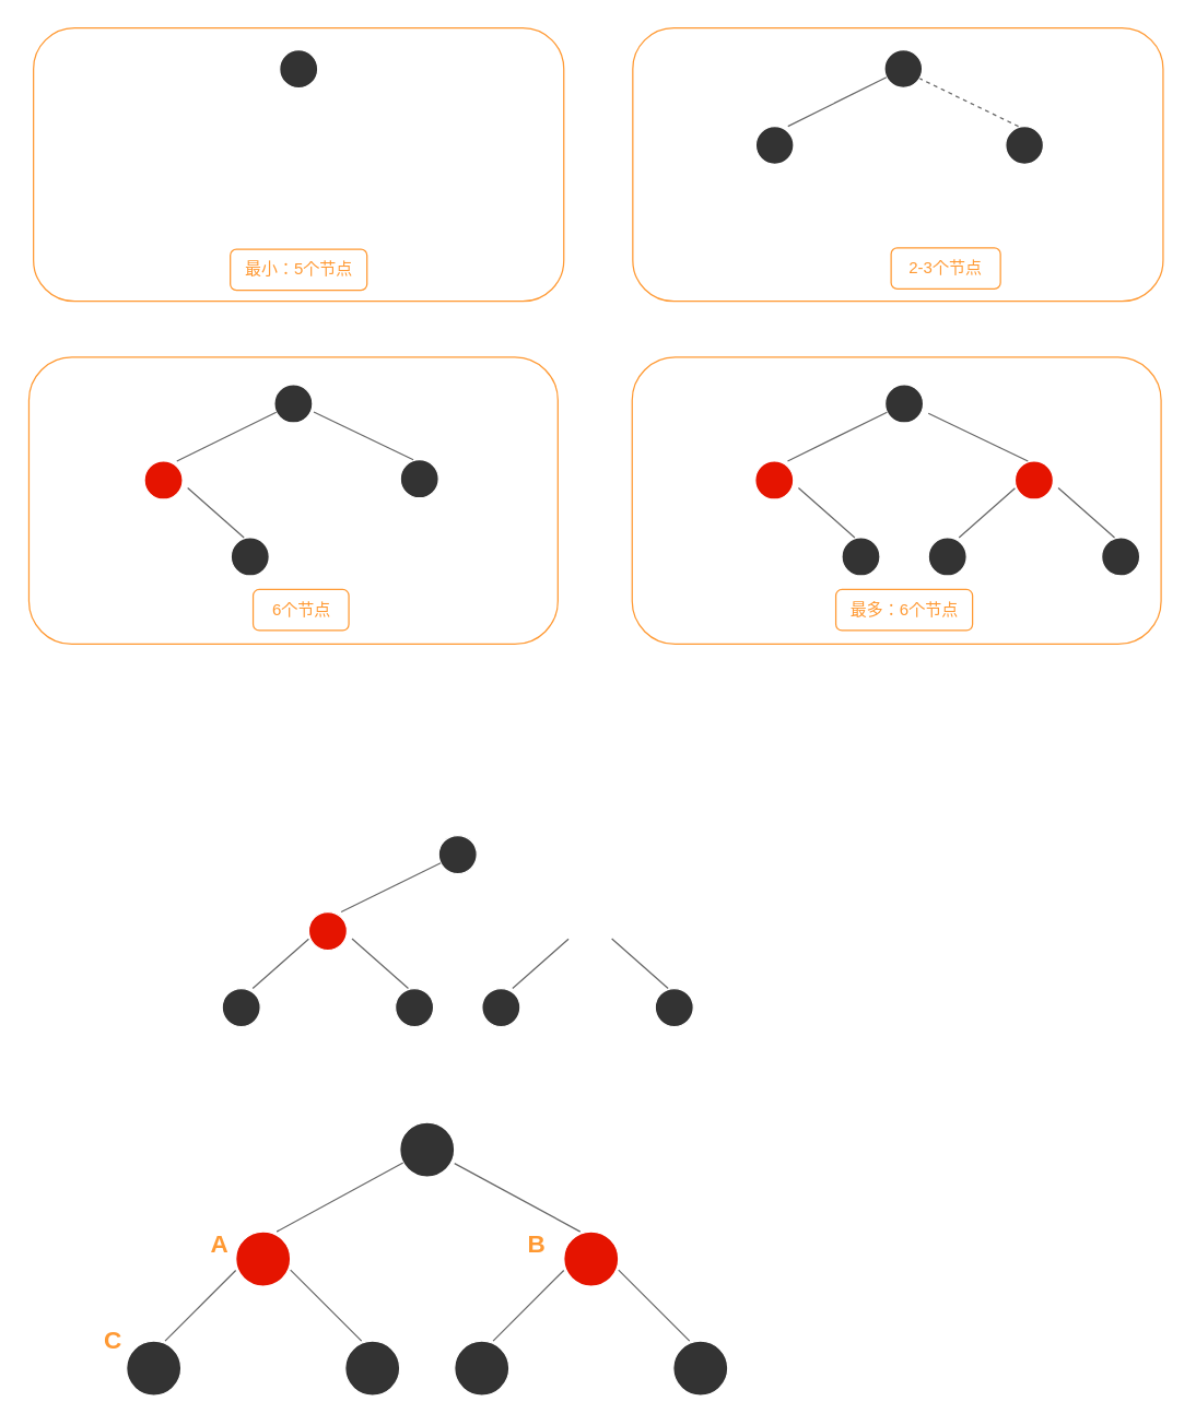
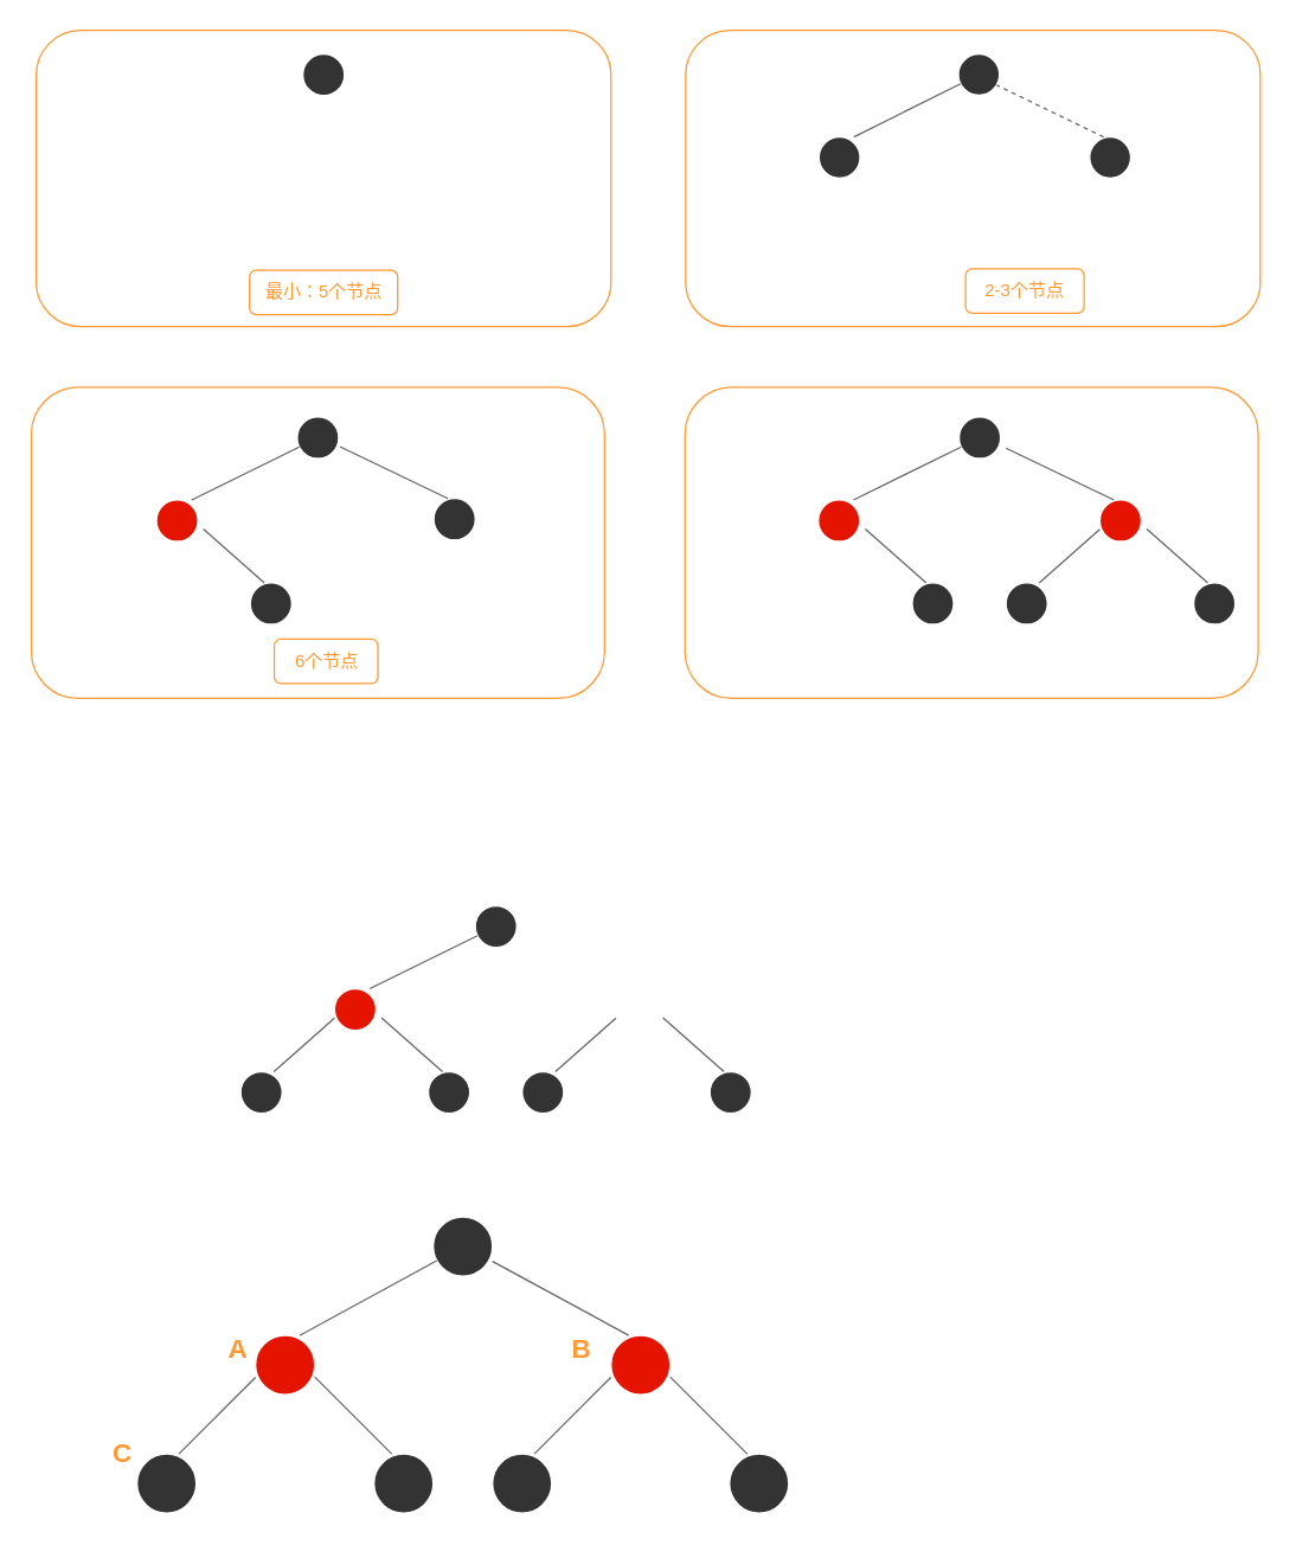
  <mxCell id="0" />
  <mxCell id="1" parent="0" />
  <mxCell id="2" value="" style="rounded=1;whiteSpace=wrap;html=1;fillColor=none;strokeColor=#FF9933;" vertex="1" parent="1"><mxGeometry x="20.66" y="261" width="387" height="210" as="geometry" /></mxCell>
  <mxCell id="3" value="&lt;span style=&quot;color: rgba(0, 0, 0, 0); font-family: monospace; font-size: 0px; text-align: start; text-wrap: nowrap;&quot;&gt;%3CmxGraphModel%3E%3Croot%3E%3CmxCell%20id%3D%220%22%2F%3E%3CmxCell%20id%3D%221%22%20parent%3D%220%22%2F%3E%3CmxCell%20id%3D%222%22%20value%3D%22%22%20style%3D%22rounded%3D1%3BwhiteSpace%3Dwrap%3Bhtml%3D1%3BfillColor%3Dnone%3B%22%20vertex%3D%221%22%20parent%3D%221%22%3E%3CmxGeometry%20y%3D%221169%22%20width%3D%22420%22%20height%3D%22200%22%20as%3D%22geometry%22%2F%3E%3C%2FmxCell%3E%3C%2Froot%3E%3C%2FmxGraphModel%3E&lt;/span&gt;" style="rounded=1;whiteSpace=wrap;html=1;fillColor=none;strokeColor=#FF9933;" vertex="1" parent="1"><mxGeometry x="24" y="20" width="388" height="200" as="geometry" /></mxCell>
  <mxCell id="4" value="" style="rounded=1;whiteSpace=wrap;html=1;fillColor=none;strokeColor=#FF9933;" vertex="1" parent="1"><mxGeometry x="462" y="261" width="387" height="210" as="geometry" /></mxCell>
  <mxCell id="5" value="" style="ellipse;whiteSpace=wrap;html=1;aspect=fixed;fillColor=#e51400;fontColor=#ffffff;strokeColor=#FFFFFF;" parent="1" vertex="1"><mxGeometry x="172" y="901" width="40" height="40" as="geometry" /></mxCell>
  <mxCell id="6" value="" style="ellipse;whiteSpace=wrap;html=1;aspect=fixed;fillColor=#333333;fontColor=#000000;strokeColor=#FFFFFF;" parent="1" vertex="1"><mxGeometry x="92" y="981" width="40" height="40" as="geometry" /></mxCell>
  <mxCell id="7" value="" style="ellipse;whiteSpace=wrap;html=1;aspect=fixed;fillColor=#333333;strokeColor=#FFFFFF;" parent="1" vertex="1"><mxGeometry x="252" y="981" width="40" height="40" as="geometry" /></mxCell>
  <mxCell id="8" value="" style="endArrow=none;html=1;rounded=0;entryX=0;entryY=1;entryDx=0;entryDy=0;fillColor=#f5f5f5;gradientColor=#b3b3b3;strokeColor=#666666;" parent="1" edge="1"><mxGeometry width="50" height="50" relative="1" as="geometry"><mxPoint x="120.282" y="980.998" as="sourcePoint" /><mxPoint x="171.998" y="929.282" as="targetPoint" /></mxGeometry></mxCell>
  <mxCell id="9" value="" style="endArrow=none;html=1;rounded=0;entryX=0;entryY=1;entryDx=0;entryDy=0;fillColor=#f5f5f5;gradientColor=#b3b3b3;strokeColor=#666666;" parent="1" edge="1"><mxGeometry width="50" height="50" relative="1" as="geometry"><mxPoint x="212" y="929" as="sourcePoint" /><mxPoint x="264" y="981" as="targetPoint" /></mxGeometry></mxCell>
  <mxCell id="10" value="" style="ellipse;whiteSpace=wrap;html=1;aspect=fixed;fillColor=#e51400;fontColor=#ffffff;strokeColor=#FFFFFF;" parent="1" vertex="1"><mxGeometry x="412" y="901" width="40" height="40" as="geometry" /></mxCell>
  <mxCell id="11" value="" style="ellipse;whiteSpace=wrap;html=1;aspect=fixed;fillColor=#333333;strokeColor=#FFFFFF;" parent="1" vertex="1"><mxGeometry x="332" y="981" width="40" height="40" as="geometry" /></mxCell>
  <mxCell id="12" value="" style="ellipse;whiteSpace=wrap;html=1;aspect=fixed;fillColor=#333333;strokeColor=#FFFFFF;" parent="1" vertex="1"><mxGeometry x="492" y="981" width="40" height="40" as="geometry" /></mxCell>
  <mxCell id="13" value="" style="endArrow=none;html=1;rounded=0;entryX=0;entryY=1;entryDx=0;entryDy=0;fillColor=#f5f5f5;gradientColor=#b3b3b3;strokeColor=#666666;" parent="1" edge="1"><mxGeometry width="50" height="50" relative="1" as="geometry"><mxPoint x="360.282" y="980.998" as="sourcePoint" /><mxPoint x="411.998" y="929.282" as="targetPoint" /></mxGeometry></mxCell>
  <mxCell id="14" value="" style="endArrow=none;html=1;rounded=0;entryX=0;entryY=1;entryDx=0;entryDy=0;fillColor=#f5f5f5;gradientColor=#b3b3b3;strokeColor=#666666;" parent="1" edge="1"><mxGeometry width="50" height="50" relative="1" as="geometry"><mxPoint x="452" y="929" as="sourcePoint" /><mxPoint x="504" y="981" as="targetPoint" /></mxGeometry></mxCell>
  <mxCell id="15" value="" style="ellipse;whiteSpace=wrap;html=1;aspect=fixed;fillColor=#333333;strokeColor=#FFFFFF;" parent="1" vertex="1"><mxGeometry x="292" y="821" width="40" height="40" as="geometry" /></mxCell>
  <mxCell id="16" value="" style="endArrow=none;html=1;rounded=0;fillColor=#f5f5f5;gradientColor=#b3b3b3;strokeColor=#666666;" parent="1" target="15" edge="1"><mxGeometry width="50" height="50" relative="1" as="geometry"><mxPoint x="202" y="901" as="sourcePoint" /><mxPoint x="252" y="851" as="targetPoint" /></mxGeometry></mxCell>
  <mxCell id="17" value="" style="endArrow=none;html=1;rounded=0;fillColor=#f5f5f5;gradientColor=#b3b3b3;strokeColor=#666666;" parent="1" edge="1"><mxGeometry width="50" height="50" relative="1" as="geometry"><mxPoint x="424" y="901" as="sourcePoint" /><mxPoint x="332" y="851" as="targetPoint" /></mxGeometry></mxCell>
  <mxCell id="18" value="&lt;font size=&quot;1&quot; color=&quot;#ff9933&quot;&gt;&lt;b style=&quot;font-size: 18px;&quot;&gt;B&lt;/b&gt;&lt;/font&gt;" style="text;html=1;align=center;verticalAlign=middle;resizable=0;points=[];autosize=1;strokeColor=none;fillColor=none;strokeWidth=11;" parent="1" vertex="1"><mxGeometry x="372" y="891" width="40" height="40" as="geometry" /></mxCell>
  <mxCell id="19" value="&lt;font color=&quot;#ff9933&quot;&gt;&lt;span style=&quot;font-size: 18px;&quot;&gt;&lt;b&gt;C&lt;/b&gt;&lt;/span&gt;&lt;/font&gt;" style="text;html=1;align=center;verticalAlign=middle;resizable=0;points=[];autosize=1;strokeColor=none;fillColor=none;strokeWidth=11;" parent="1" vertex="1"><mxGeometry x="62" y="961" width="40" height="40" as="geometry" /></mxCell>
  <mxCell id="20" value="&lt;font color=&quot;#ff9933&quot;&gt;&lt;span style=&quot;font-size: 18px;&quot;&gt;&lt;b&gt;A&lt;/b&gt;&lt;/span&gt;&lt;/font&gt;" style="text;html=1;align=center;verticalAlign=middle;resizable=0;points=[];autosize=1;strokeColor=none;fillColor=none;strokeWidth=11;" parent="1" vertex="1"><mxGeometry x="140.18" y="891" width="40" height="40" as="geometry" /></mxCell>
  <mxCell id="21" value="" style="group" vertex="1" connectable="0" parent="1"><mxGeometry x="162" y="611" width="348.48" height="140" as="geometry" /></mxCell>
  <mxCell id="22" value="" style="ellipse;whiteSpace=wrap;html=1;aspect=fixed;fillColor=#e51400;fontColor=#ffffff;strokeColor=#FFFFFF;" vertex="1" parent="21"><mxGeometry x="63.36" y="56" width="28" height="28" as="geometry" /></mxCell>
  <mxCell id="23" value="" style="ellipse;whiteSpace=wrap;html=1;aspect=fixed;fillColor=#333333;fontColor=#000000;strokeColor=#FFFFFF;" vertex="1" parent="21"><mxGeometry y="112" width="28" height="28" as="geometry" /></mxCell>
  <mxCell id="24" value="" style="ellipse;whiteSpace=wrap;html=1;aspect=fixed;fillColor=#333333;strokeColor=#FFFFFF;" vertex="1" parent="21"><mxGeometry x="126.72" y="112" width="28" height="28" as="geometry" /></mxCell>
  <mxCell id="25" value="" style="endArrow=none;html=1;rounded=0;entryX=0;entryY=1;entryDx=0;entryDy=0;fillColor=#f5f5f5;gradientColor=#b3b3b3;strokeColor=#666666;" edge="1" parent="21"><mxGeometry width="50" height="50" relative="1" as="geometry"><mxPoint x="22.399" y="111.999" as="sourcePoint" /><mxPoint x="63.358" y="75.797" as="targetPoint" /></mxGeometry></mxCell>
  <mxCell id="26" value="" style="endArrow=none;html=1;rounded=0;entryX=0;entryY=1;entryDx=0;entryDy=0;fillColor=#f5f5f5;gradientColor=#b3b3b3;strokeColor=#666666;" edge="1" parent="21"><mxGeometry width="50" height="50" relative="1" as="geometry"><mxPoint x="95.04" y="75.6" as="sourcePoint" /><mxPoint x="136.224" y="112" as="targetPoint" /></mxGeometry></mxCell>
  <mxCell id="27" value="" style="ellipse;whiteSpace=wrap;html=1;aspect=fixed;fillColor=#333333;strokeColor=#FFFFFF;" vertex="1" parent="21"><mxGeometry x="190.08" y="112" width="28" height="28" as="geometry" /></mxCell>
  <mxCell id="28" value="" style="ellipse;whiteSpace=wrap;html=1;aspect=fixed;fillColor=#333333;strokeColor=#FFFFFF;" vertex="1" parent="21"><mxGeometry x="316.8" y="112" width="28" height="28" as="geometry" /></mxCell>
  <mxCell id="29" value="" style="endArrow=none;html=1;rounded=0;entryX=0;entryY=1;entryDx=0;entryDy=0;fillColor=#f5f5f5;gradientColor=#b3b3b3;strokeColor=#666666;" edge="1" parent="21"><mxGeometry width="50" height="50" relative="1" as="geometry"><mxPoint x="212.479" y="111.999" as="sourcePoint" /><mxPoint x="253.438" y="75.797" as="targetPoint" /></mxGeometry></mxCell>
  <mxCell id="30" value="" style="endArrow=none;html=1;rounded=0;entryX=0;entryY=1;entryDx=0;entryDy=0;fillColor=#f5f5f5;gradientColor=#b3b3b3;strokeColor=#666666;" edge="1" parent="21"><mxGeometry width="50" height="50" relative="1" as="geometry"><mxPoint x="285.12" y="75.6" as="sourcePoint" /><mxPoint x="326.304" y="112" as="targetPoint" /></mxGeometry></mxCell>
  <mxCell id="31" value="" style="ellipse;whiteSpace=wrap;html=1;aspect=fixed;fillColor=#333333;strokeColor=#FFFFFF;" vertex="1" parent="21"><mxGeometry x="158.4" width="28" height="28" as="geometry" /></mxCell>
  <mxCell id="32" value="" style="endArrow=none;html=1;rounded=0;fillColor=#f5f5f5;gradientColor=#b3b3b3;strokeColor=#666666;" edge="1" parent="21" target="31"><mxGeometry width="50" height="50" relative="1" as="geometry"><mxPoint x="87.12" y="56" as="sourcePoint" /><mxPoint x="126.72" y="21" as="targetPoint" /></mxGeometry></mxCell>
  <mxCell id="33" value="" style="ellipse;whiteSpace=wrap;html=1;aspect=fixed;fillColor=#333333;strokeColor=#FFFFFF;" vertex="1" parent="1"><mxGeometry x="204" y="36" width="28" height="28" as="geometry" /></mxCell>
  <mxCell id="34" value="" style="ellipse;whiteSpace=wrap;html=1;aspect=fixed;fillColor=#e51400;fontColor=#ffffff;strokeColor=#FFFFFF;" vertex="1" parent="1"><mxGeometry x="105.12" y="337" width="28" height="28" as="geometry" /></mxCell>
  <mxCell id="35" value="" style="ellipse;whiteSpace=wrap;html=1;aspect=fixed;fillColor=#333333;strokeColor=#FFFFFF;" vertex="1" parent="1"><mxGeometry x="168.48" y="393" width="28" height="28" as="geometry" /></mxCell>
  <mxCell id="36" value="" style="endArrow=none;html=1;rounded=0;entryX=0;entryY=1;entryDx=0;entryDy=0;fillColor=#f5f5f5;gradientColor=#b3b3b3;strokeColor=#666666;" edge="1" parent="1"><mxGeometry width="50" height="50" relative="1" as="geometry"><mxPoint x="136.8" y="356.6" as="sourcePoint" /><mxPoint x="177.984" y="393" as="targetPoint" /></mxGeometry></mxCell>
  <mxCell id="37" value="" style="ellipse;whiteSpace=wrap;html=1;aspect=fixed;fillColor=#333333;strokeColor=#FFFFFF;" vertex="1" parent="1"><mxGeometry x="200.16" y="281" width="28" height="28" as="geometry" /></mxCell>
  <mxCell id="38" value="" style="endArrow=none;html=1;rounded=0;fillColor=#f5f5f5;gradientColor=#b3b3b3;strokeColor=#666666;" edge="1" parent="1" target="37"><mxGeometry width="50" height="50" relative="1" as="geometry"><mxPoint x="128.88" y="337" as="sourcePoint" /><mxPoint x="168.48" y="302" as="targetPoint" /></mxGeometry></mxCell>
  <mxCell id="39" value="" style="ellipse;whiteSpace=wrap;html=1;aspect=fixed;fillColor=#e51400;fontColor=#ffffff;strokeColor=#FFFFFF;" vertex="1" parent="1"><mxGeometry x="552" y="337" width="28" height="28" as="geometry" /></mxCell>
  <mxCell id="40" value="" style="ellipse;whiteSpace=wrap;html=1;aspect=fixed;fillColor=#333333;strokeColor=#FFFFFF;" vertex="1" parent="1"><mxGeometry x="615.36" y="393" width="28" height="28" as="geometry" /></mxCell>
  <mxCell id="41" value="" style="endArrow=none;html=1;rounded=0;entryX=0;entryY=1;entryDx=0;entryDy=0;fillColor=#f5f5f5;gradientColor=#b3b3b3;strokeColor=#666666;" edge="1" parent="1"><mxGeometry width="50" height="50" relative="1" as="geometry"><mxPoint x="583.68" y="356.6" as="sourcePoint" /><mxPoint x="624.864" y="393" as="targetPoint" /></mxGeometry></mxCell>
  <mxCell id="42" value="" style="ellipse;whiteSpace=wrap;html=1;aspect=fixed;fillColor=#e51400;fontColor=#ffffff;strokeColor=#FFFFFF;" vertex="1" parent="1"><mxGeometry x="742.08" y="337" width="28" height="28" as="geometry" /></mxCell>
  <mxCell id="43" value="" style="ellipse;whiteSpace=wrap;html=1;aspect=fixed;fillColor=#333333;strokeColor=#FFFFFF;" vertex="1" parent="1"><mxGeometry x="678.72" y="393" width="28" height="28" as="geometry" /></mxCell>
  <mxCell id="44" value="" style="ellipse;whiteSpace=wrap;html=1;aspect=fixed;fillColor=#333333;strokeColor=#FFFFFF;" vertex="1" parent="1"><mxGeometry x="805.44" y="393" width="28" height="28" as="geometry" /></mxCell>
  <mxCell id="45" value="" style="endArrow=none;html=1;rounded=0;entryX=0;entryY=1;entryDx=0;entryDy=0;fillColor=#f5f5f5;gradientColor=#b3b3b3;strokeColor=#666666;" edge="1" parent="1"><mxGeometry width="50" height="50" relative="1" as="geometry"><mxPoint x="701.119" y="392.999" as="sourcePoint" /><mxPoint x="742.078" y="356.797" as="targetPoint" /></mxGeometry></mxCell>
  <mxCell id="46" value="" style="endArrow=none;html=1;rounded=0;entryX=0;entryY=1;entryDx=0;entryDy=0;fillColor=#f5f5f5;gradientColor=#b3b3b3;strokeColor=#666666;" edge="1" parent="1"><mxGeometry width="50" height="50" relative="1" as="geometry"><mxPoint x="773.76" y="356.6" as="sourcePoint" /><mxPoint x="814.944" y="393" as="targetPoint" /></mxGeometry></mxCell>
  <mxCell id="47" value="" style="ellipse;whiteSpace=wrap;html=1;aspect=fixed;fillColor=#333333;strokeColor=#FFFFFF;" vertex="1" parent="1"><mxGeometry x="647.04" y="281" width="28" height="28" as="geometry" /></mxCell>
  <mxCell id="48" value="" style="endArrow=none;html=1;rounded=0;fillColor=#f5f5f5;gradientColor=#b3b3b3;strokeColor=#666666;" edge="1" parent="1" target="47"><mxGeometry width="50" height="50" relative="1" as="geometry"><mxPoint x="575.76" y="337" as="sourcePoint" /><mxPoint x="615.36" y="302" as="targetPoint" /></mxGeometry></mxCell>
  <mxCell id="49" value="" style="endArrow=none;html=1;rounded=0;fillColor=#f5f5f5;gradientColor=#b3b3b3;strokeColor=#666666;" edge="1" parent="1"><mxGeometry width="50" height="50" relative="1" as="geometry"><mxPoint x="751.584" y="337" as="sourcePoint" /><mxPoint x="678.72" y="302" as="targetPoint" /></mxGeometry></mxCell>
  <mxCell id="50" value="&lt;font color=&quot;#ff9933&quot;&gt;最小：5个节点&lt;/font&gt;" style="text;html=1;align=center;verticalAlign=middle;resizable=0;points=[];autosize=1;strokeColor=#FF9933;fillColor=none;perimeterSpacing=45;rounded=1;" vertex="1" parent="1"><mxGeometry x="168" y="182" width="100" height="30" as="geometry" /></mxCell>
- <mxCell id="51" value="&lt;font color=&quot;#ff9933&quot;&gt;最多：6个节点&lt;/font&gt;" style="text;html=1;align=center;verticalAlign=middle;resizable=0;points=[];autosize=1;strokeColor=#FF9933;fillColor=none;perimeterSpacing=45;rounded=1;" vertex="1" parent="1"><mxGeometry x="611.04" y="431" width="100" height="30" as="geometry" /></mxCell>
  <mxCell id="52" value="" style="group" vertex="1" connectable="0" parent="1"><mxGeometry x="552.46" y="36" width="300" height="184" as="geometry" /></mxCell>
  <mxCell id="53" value="" style="ellipse;whiteSpace=wrap;html=1;aspect=fixed;fillColor=#333333;fontColor=#ffffff;strokeColor=#FFFFFF;" vertex="1" parent="52"><mxGeometry y="56" width="27.722" height="27.722" as="geometry" /></mxCell>
  <mxCell id="54" value="" style="ellipse;whiteSpace=wrap;html=1;aspect=fixed;fillColor=#333333;strokeColor=#FFFFFF;" vertex="1" parent="52"><mxGeometry x="94.098" width="27.722" height="27.722" as="geometry" /></mxCell>
  <mxCell id="55" value="" style="endArrow=none;html=1;rounded=0;fillColor=#f5f5f5;gradientColor=#b3b3b3;strokeColor=#666666;" edge="1" parent="52" target="54"><mxGeometry width="50" height="50" relative="1" as="geometry"><mxPoint x="23.524" y="56" as="sourcePoint" /><mxPoint x="62.732" y="21" as="targetPoint" /></mxGeometry></mxCell>
  <mxCell id="56" value="" style="ellipse;whiteSpace=wrap;html=1;aspect=fixed;fillColor=#333333;fontColor=#ffffff;strokeColor=#FFFFFF;" vertex="1" parent="52"><mxGeometry x="182.73" y="56" width="27.722" height="27.722" as="geometry" /></mxCell>
  <mxCell id="57" value="" style="endArrow=none;html=1;rounded=0;fillColor=#f5f5f5;gradientColor=#b3b3b3;strokeColor=#666666;dashed=1;" edge="1" parent="52"><mxGeometry width="50" height="50" relative="1" as="geometry"><mxPoint x="192.14" y="56" as="sourcePoint" /><mxPoint x="119.998" y="21" as="targetPoint" /></mxGeometry></mxCell>
  <mxCell id="58" value="&lt;span style=&quot;color: rgba(0, 0, 0, 0); font-family: monospace; font-size: 0px; text-align: start; text-wrap: nowrap;&quot;&gt;%3CmxGraphModel%3E%3Croot%3E%3CmxCell%20id%3D%220%22%2F%3E%3CmxCell%20id%3D%221%22%20parent%3D%220%22%2F%3E%3CmxCell%20id%3D%222%22%20value%3D%22%22%20style%3D%22rounded%3D1%3BwhiteSpace%3Dwrap%3Bhtml%3D1%3BfillColor%3Dnone%3B%22%20vertex%3D%221%22%20parent%3D%221%22%3E%3CmxGeometry%20y%3D%221169%22%20width%3D%22420%22%20height%3D%22200%22%20as%3D%22geometry%22%2F%3E%3C%2FmxCell%3E%3C%2Froot%3E%3C%2FmxGraphModel%3E&lt;/span&gt;" style="rounded=1;whiteSpace=wrap;html=1;fillColor=none;strokeColor=#FF9933;" vertex="1" parent="52"><mxGeometry x="-90" y="-16" width="388" height="200" as="geometry" /></mxCell>
  <mxCell id="59" value="&lt;font color=&quot;#ff9933&quot;&gt;2-3个节点&lt;/font&gt;" style="text;html=1;align=center;verticalAlign=middle;resizable=0;points=[];autosize=1;strokeColor=#FF9933;fillColor=none;perimeterSpacing=45;rounded=1;" vertex="1" parent="52"><mxGeometry x="99" y="145" width="80" height="30" as="geometry" /></mxCell>
  <mxCell id="60" value="" style="ellipse;whiteSpace=wrap;html=1;aspect=fixed;fillColor=#333333;fontColor=#ffffff;strokeColor=#FFFFFF;" vertex="1" parent="1"><mxGeometry x="292.4" y="336" width="28" height="28" as="geometry" /></mxCell>
  <mxCell id="61" value="" style="endArrow=none;html=1;rounded=0;fillColor=#f5f5f5;gradientColor=#b3b3b3;strokeColor=#666666;" edge="1" parent="1"><mxGeometry width="50" height="50" relative="1" as="geometry"><mxPoint x="301.904" y="336" as="sourcePoint" /><mxPoint x="229.04" y="301" as="targetPoint" /></mxGeometry></mxCell>
  <mxCell id="62" value="&lt;font color=&quot;#ff9933&quot;&gt;6个节点&lt;/font&gt;" style="text;html=1;align=center;verticalAlign=middle;resizable=0;points=[];autosize=1;strokeColor=#FF9933;fillColor=none;perimeterSpacing=45;rounded=1;" vertex="1" parent="1"><mxGeometry x="184.7" y="431" width="70" height="30" as="geometry" /></mxCell>
